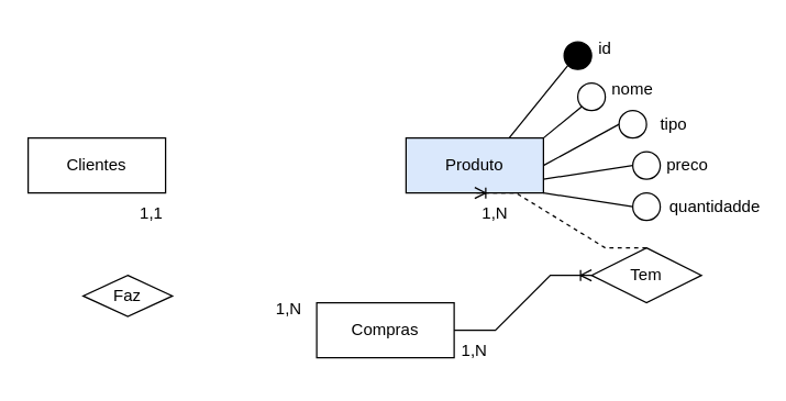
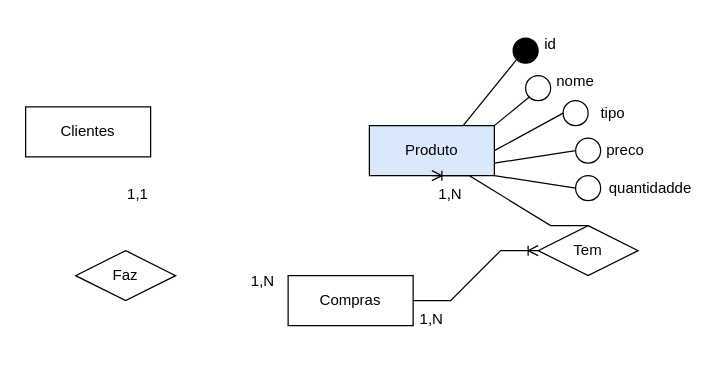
  <mxCell id="0" />
  <mxCell id="1" parent="0" />
- <mxCell id="2" value="Clientes" style="whiteSpace=wrap;html=1;align=center;" vertex="1" parent="1"><mxGeometry x="20" y="100" width="100" height="40" as="geometry" /></mxCell>
+ <mxCell id="2" value="Clientes" style="whiteSpace=wrap;html=1;align=center;" vertex="1" parent="1"><mxGeometry x="20" y="85" width="100" height="40" as="geometry" /></mxCell>
  <mxCell id="3" value="Produto" style="whiteSpace=wrap;html=1;align=center;fillColor=#dae8fc;" vertex="1" parent="1"><mxGeometry x="295" y="100" width="100" height="40" as="geometry" /></mxCell>
  <mxCell id="4" value="Compras" style="whiteSpace=wrap;html=1;align=center;" vertex="1" parent="1"><mxGeometry x="230" y="220" width="100" height="40" as="geometry" /></mxCell>
  <mxCell id="5" value="" style="ellipse;whiteSpace=wrap;html=1;aspect=fixed;" vertex="1" parent="1"><mxGeometry x="420" y="60" width="20" height="20" as="geometry" /></mxCell>
  <mxCell id="6" value="" style="endArrow=none;html=1;rounded=0;exitX=1;exitY=0;exitDx=0;exitDy=0;entryX=0;entryY=1;entryDx=0;entryDy=0;" edge="1" parent="1" source="3" target="5"><mxGeometry relative="1" as="geometry"><mxPoint x="270" y="120" as="sourcePoint" /><mxPoint x="430" y="120" as="targetPoint" /></mxGeometry></mxCell>
  <mxCell id="7" value="" style="endArrow=none;html=1;rounded=0;exitX=1;exitY=0.5;exitDx=0;exitDy=0;entryX=0;entryY=0.5;entryDx=0;entryDy=0;" edge="1" parent="1" source="3" target="10"><mxGeometry relative="1" as="geometry"><mxPoint x="405" y="110" as="sourcePoint" /><mxPoint x="440" y="90" as="targetPoint" /></mxGeometry></mxCell>
  <mxCell id="8" value="" style="endArrow=none;html=1;rounded=0;exitX=1;exitY=0.75;exitDx=0;exitDy=0;entryX=0;entryY=0.5;entryDx=0;entryDy=0;" edge="1" parent="1" source="3" target="11"><mxGeometry relative="1" as="geometry"><mxPoint x="405" y="130" as="sourcePoint" /><mxPoint x="450" y="120" as="targetPoint" /></mxGeometry></mxCell>
  <mxCell id="9" value="" style="endArrow=none;html=1;rounded=0;exitX=1;exitY=1;exitDx=0;exitDy=0;entryX=0;entryY=0.5;entryDx=0;entryDy=0;" edge="1" parent="1" source="3" target="12"><mxGeometry relative="1" as="geometry"><mxPoint x="405" y="140" as="sourcePoint" /><mxPoint x="450" y="140" as="targetPoint" /></mxGeometry></mxCell>
  <mxCell id="10" value="" style="ellipse;whiteSpace=wrap;html=1;aspect=fixed;" vertex="1" parent="1"><mxGeometry x="450" y="80" width="20" height="20" as="geometry" /></mxCell>
  <mxCell id="11" value="" style="ellipse;whiteSpace=wrap;html=1;aspect=fixed;" vertex="1" parent="1"><mxGeometry x="460" y="110" width="20" height="20" as="geometry" /></mxCell>
  <mxCell id="12" value="" style="ellipse;whiteSpace=wrap;html=1;aspect=fixed;" vertex="1" parent="1"><mxGeometry x="460" y="140" width="20" height="20" as="geometry" /></mxCell>
  <mxCell id="13" value="" style="endArrow=none;html=1;rounded=0;exitX=0.75;exitY=0;exitDx=0;exitDy=0;entryX=0;entryY=1;entryDx=0;entryDy=0;" edge="1" parent="1" source="3" target="14"><mxGeometry relative="1" as="geometry"><mxPoint x="405" y="110" as="sourcePoint" /><mxPoint x="410" y="40" as="targetPoint" /></mxGeometry></mxCell>
  <mxCell id="14" value="" style="ellipse;whiteSpace=wrap;html=1;aspect=fixed;fillColor=#000000;" vertex="1" parent="1"><mxGeometry x="410" y="30" width="20" height="20" as="geometry" /></mxCell>
  <mxCell id="15" value="id" style="text;strokeColor=none;align=center;fillColor=none;html=1;verticalAlign=middle;whiteSpace=wrap;rounded=0;" vertex="1" parent="1"><mxGeometry x="410" y="20" width="60" height="30" as="geometry" /></mxCell>
  <mxCell id="16" value="nome" style="text;strokeColor=none;align=center;fillColor=none;html=1;verticalAlign=middle;whiteSpace=wrap;rounded=0;" vertex="1" parent="1"><mxGeometry x="430" y="50" width="60" height="30" as="geometry" /></mxCell>
  <mxCell id="17" value="tipo" style="text;strokeColor=none;align=center;fillColor=none;html=1;verticalAlign=middle;whiteSpace=wrap;rounded=0;" vertex="1" parent="1"><mxGeometry x="460" y="75" width="60" height="30" as="geometry" /></mxCell>
  <mxCell id="18" value="preco" style="text;strokeColor=none;align=center;fillColor=none;html=1;verticalAlign=middle;whiteSpace=wrap;rounded=0;" vertex="1" parent="1"><mxGeometry x="470" y="105" width="60" height="30" as="geometry" /></mxCell>
  <mxCell id="19" value="quantidadde" style="text;strokeColor=none;align=center;fillColor=none;html=1;verticalAlign=middle;whiteSpace=wrap;rounded=0;" vertex="1" parent="1"><mxGeometry x="490" y="135" width="60" height="30" as="geometry" /></mxCell>
- <mxCell id="20" value="Faz" style="shape=rhombus;perimeter=rhombusPerimeter;whiteSpace=wrap;html=1;align=center;" vertex="1" parent="1"><mxGeometry x="60" y="200" width="65" height="30" as="geometry" /></mxCell>
+ <mxCell id="20" value="Faz" style="shape=rhombus;perimeter=rhombusPerimeter;whiteSpace=wrap;html=1;align=center;" vertex="1" parent="1"><mxGeometry x="60" y="200" width="80" height="40" as="geometry" /></mxCell>
  <mxCell id="21" value="Tem" style="shape=rhombus;perimeter=rhombusPerimeter;whiteSpace=wrap;html=1;align=center;" vertex="1" parent="1"><mxGeometry x="430" y="180" width="80" height="40" as="geometry" /></mxCell>
  <mxCell id="22" value="" style="edgeStyle=entityRelationEdgeStyle;fontSize=12;html=1;endArrow=ERoneToMany;rounded=0;exitX=1;exitY=0.5;exitDx=0;exitDy=0;entryX=0;entryY=0.5;entryDx=0;entryDy=0;" edge="1" parent="1" source="4" target="21"><mxGeometry width="100" height="100" relative="1" as="geometry"><mxPoint x="300" y="170" as="sourcePoint" /><mxPoint x="400" y="70" as="targetPoint" /></mxGeometry></mxCell>
- <mxCell id="23" value="" style="edgeStyle=entityRelationEdgeStyle;fontSize=12;html=1;endArrow=ERoneToMany;rounded=0;exitX=0.5;exitY=0;exitDx=0;exitDy=0;entryX=0.5;entryY=1;entryDx=0;entryDy=0;dashed=1;" edge="1" parent="1" source="21" target="3"><mxGeometry width="100" height="100" relative="1" as="geometry"><mxPoint x="340" y="250" as="sourcePoint" /><mxPoint x="400" y="230" as="targetPoint" /></mxGeometry></mxCell>
+ <mxCell id="23" value="" style="edgeStyle=entityRelationEdgeStyle;fontSize=12;html=1;endArrow=ERoneToMany;rounded=0;exitX=0.5;exitY=0;exitDx=0;exitDy=0;entryX=0.5;entryY=1;entryDx=0;entryDy=0;" edge="1" parent="1" source="21" target="3"><mxGeometry width="100" height="100" relative="1" as="geometry"><mxPoint x="340" y="250" as="sourcePoint" /><mxPoint x="400" y="230" as="targetPoint" /></mxGeometry></mxCell>
  <mxCell id="24" value="1,1" style="text;strokeColor=none;align=center;fillColor=none;html=1;verticalAlign=middle;whiteSpace=wrap;rounded=0;" vertex="1" parent="1"><mxGeometry x="80" y="140" width="60" height="30" as="geometry" /></mxCell>
  <mxCell id="25" value="1,N" style="text;strokeColor=none;align=center;fillColor=none;html=1;verticalAlign=middle;whiteSpace=wrap;rounded=0;" vertex="1" parent="1"><mxGeometry x="180" y="210" width="60" height="30" as="geometry" /></mxCell>
  <mxCell id="26" value="1,N" style="text;strokeColor=none;align=center;fillColor=none;html=1;verticalAlign=middle;whiteSpace=wrap;rounded=0;" vertex="1" parent="1"><mxGeometry x="315" y="240" width="60" height="30" as="geometry" /></mxCell>
  <mxCell id="27" value="1,N" style="text;strokeColor=none;align=center;fillColor=none;html=1;verticalAlign=middle;whiteSpace=wrap;rounded=0;" vertex="1" parent="1"><mxGeometry x="330" y="140" width="60" height="30" as="geometry" /></mxCell>
